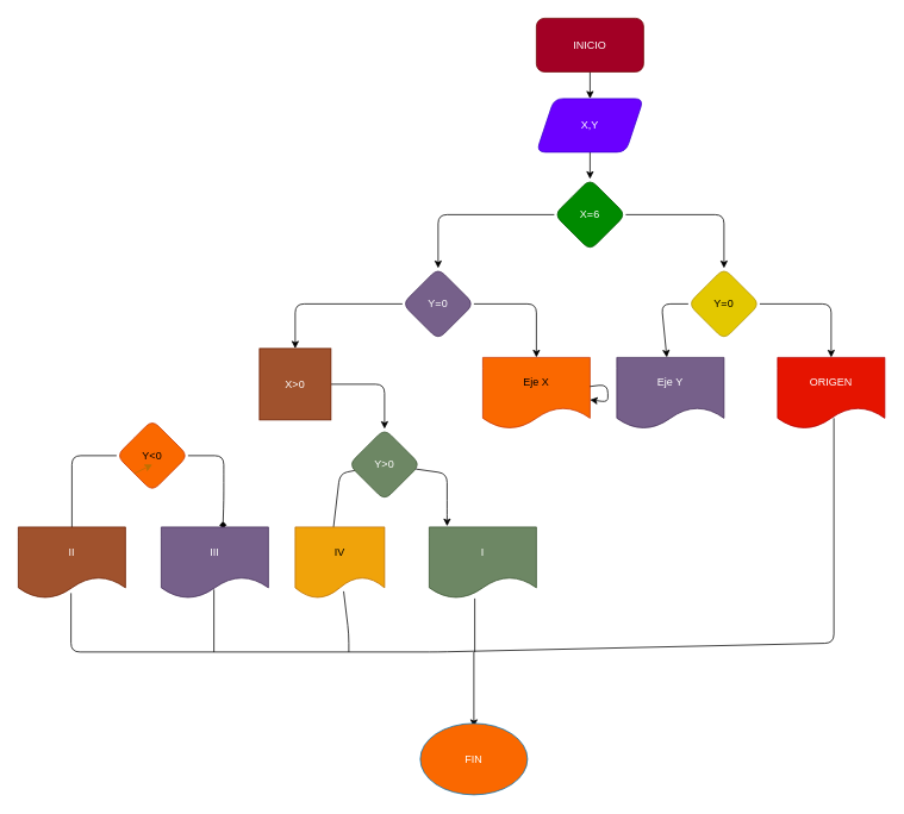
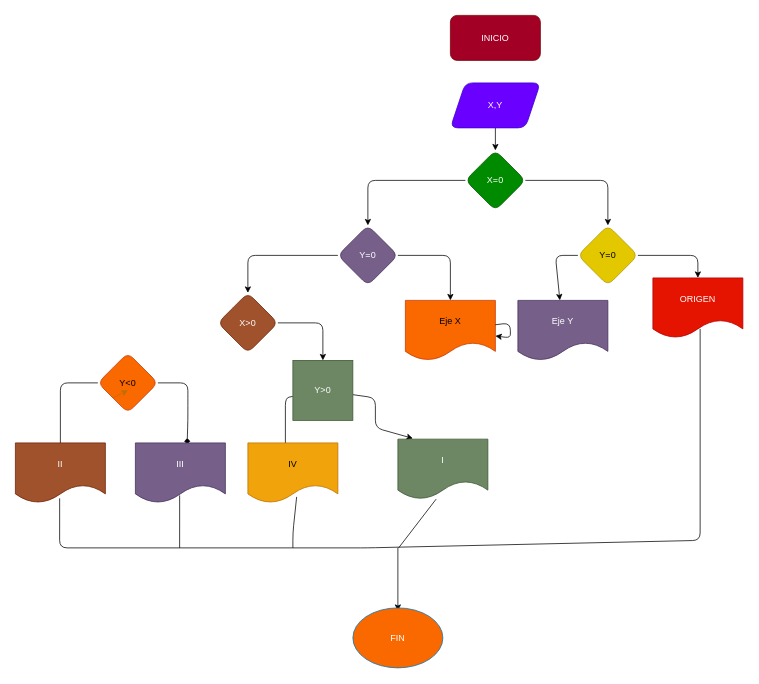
  <mxCell id="0" />
  <mxCell id="1" parent="0" />
- <mxCell id="2" value="" style="edgeStyle=none;html=1;" edge="1" parent="1" source="3" target="5"><mxGeometry relative="1" as="geometry" /></mxCell>
  <mxCell id="3" value="INICIO" style="rounded=1;whiteSpace=wrap;html=1;fillColor=#a20025;fontColor=#ffffff;strokeColor=#6F0000;" vertex="1" parent="1"><mxGeometry x="600" y="20" width="120" height="60" as="geometry" /></mxCell>
  <mxCell id="4" value="" style="edgeStyle=none;html=1;" edge="1" parent="1" source="5" target="8"><mxGeometry relative="1" as="geometry" /></mxCell>
  <mxCell id="5" value="X,Y" style="shape=parallelogram;perimeter=parallelogramPerimeter;whiteSpace=wrap;html=1;fixedSize=1;rounded=1;fillColor=#6a00ff;fontColor=#ffffff;strokeColor=#3700CC;" vertex="1" parent="1"><mxGeometry x="600" y="110" width="120" height="60" as="geometry" /></mxCell>
  <mxCell id="6" value="" style="edgeStyle=none;html=1;" edge="1" parent="1" source="8" target="11"><mxGeometry relative="1" as="geometry"><Array as="points"><mxPoint x="490" y="240" /></Array></mxGeometry></mxCell>
  <mxCell id="7" value="" style="edgeStyle=none;html=1;" edge="1" parent="1" source="8" target="19"><mxGeometry relative="1" as="geometry"><Array as="points"><mxPoint x="810" y="240" /></Array></mxGeometry></mxCell>
- <mxCell id="8" value="X=6" style="rhombus;whiteSpace=wrap;html=1;rounded=1;fillColor=#008a00;fontColor=#ffffff;strokeColor=#005700;" vertex="1" parent="1"><mxGeometry x="620" y="200" width="80" height="80" as="geometry" /></mxCell>
+ <mxCell id="8" value="X=0" style="rhombus;whiteSpace=wrap;html=1;rounded=1;fillColor=#008a00;fontColor=#ffffff;strokeColor=#005700;" vertex="1" parent="1"><mxGeometry x="620" y="200" width="80" height="80" as="geometry" /></mxCell>
  <mxCell id="9" value="" style="edgeStyle=none;html=1;" edge="1" parent="1" source="11" target="13"><mxGeometry relative="1" as="geometry"><Array as="points"><mxPoint x="330" y="340" /></Array></mxGeometry></mxCell>
  <mxCell id="10" value="" style="edgeStyle=none;html=1;" edge="1" parent="1" source="11" target="22"><mxGeometry relative="1" as="geometry"><Array as="points"><mxPoint x="600" y="340" /></Array></mxGeometry></mxCell>
  <mxCell id="11" value="Y=0" style="rhombus;whiteSpace=wrap;html=1;rounded=1;fillColor=#76608a;fontColor=#ffffff;strokeColor=#432D57;" vertex="1" parent="1"><mxGeometry x="450" y="300" width="80" height="80" as="geometry" /></mxCell>
  <mxCell id="12" value="" style="edgeStyle=none;html=1;" edge="1" parent="1" source="13" target="25"><mxGeometry relative="1" as="geometry"><Array as="points"><mxPoint x="430" y="430" /></Array></mxGeometry></mxCell>
- <mxCell id="13" value="X&amp;gt;0" style="whiteSpace=wrap;html=1;fillColor=#a0522d;fontColor=#ffffff;strokeColor=#6D1F00;rounded=0;" vertex="1" parent="1"><mxGeometry x="290" y="390" width="80" height="80" as="geometry" /></mxCell>
+ <mxCell id="13" value="X&amp;gt;0" style="rhombus;whiteSpace=wrap;html=1;rounded=1;fillColor=#a0522d;fontColor=#ffffff;strokeColor=#6D1F00;" vertex="1" parent="1"><mxGeometry x="290" y="390" width="80" height="80" as="geometry" /></mxCell>
  <mxCell id="14" value="" style="edgeStyle=none;html=1;entryX=0.575;entryY=0.025;entryDx=0;entryDy=0;entryPerimeter=0;endArrow=diamond;" edge="1" parent="1" source="16" target="26"><mxGeometry relative="1" as="geometry"><Array as="points"><mxPoint x="250" y="510" /><mxPoint x="250" y="530" /><mxPoint x="250" y="560" /></Array></mxGeometry></mxCell>
  <mxCell id="15" value="" style="edgeStyle=none;html=1;" edge="1" parent="1" source="16"><mxGeometry relative="1" as="geometry"><mxPoint x="80" y="600" as="targetPoint" /><Array as="points"><mxPoint x="80" y="510" /></Array></mxGeometry></mxCell>
  <mxCell id="16" value="Y&amp;lt;0" style="rhombus;whiteSpace=wrap;html=1;rounded=1;fillColor=#fa6800;fontColor=#000000;strokeColor=#C73500;" vertex="1" parent="1"><mxGeometry x="130" y="470" width="80" height="80" as="geometry" /></mxCell>
  <mxCell id="17" value="" style="edgeStyle=none;html=1;" edge="1" parent="1" source="19" target="20"><mxGeometry relative="1" as="geometry"><Array as="points"><mxPoint x="740" y="340" /></Array></mxGeometry></mxCell>
  <mxCell id="18" value="" style="edgeStyle=none;html=1;" edge="1" parent="1" source="19" target="21"><mxGeometry relative="1" as="geometry"><Array as="points"><mxPoint x="930" y="340" /></Array></mxGeometry></mxCell>
  <mxCell id="19" value="Y=0" style="rhombus;whiteSpace=wrap;html=1;rounded=1;fillColor=#e3c800;fontColor=#000000;strokeColor=#B09500;" vertex="1" parent="1"><mxGeometry x="770" y="300" width="80" height="80" as="geometry" /></mxCell>
  <mxCell id="20" value="Eje Y" style="shape=document;whiteSpace=wrap;html=1;boundedLbl=1;rounded=1;fillColor=#76608a;strokeColor=#432D57;fontColor=#ffffff;" vertex="1" parent="1"><mxGeometry x="690" y="400" width="120" height="80" as="geometry" /></mxCell>
- <mxCell id="21" value="ORIGEN" style="shape=document;whiteSpace=wrap;html=1;boundedLbl=1;rounded=1;fillColor=#e51400;strokeColor=#B20000;fontColor=#ffffff;" vertex="1" parent="1"><mxGeometry x="870" y="400" width="120" height="80" as="geometry" /></mxCell>
+ <mxCell id="21" value="ORIGEN" style="shape=document;whiteSpace=wrap;html=1;boundedLbl=1;rounded=1;fillColor=#e51400;strokeColor=#B20000;fontColor=#ffffff;" vertex="1" parent="1"><mxGeometry x="870" y="370" width="120" height="80" as="geometry" /></mxCell>
  <mxCell id="22" value="Eje X" style="shape=document;whiteSpace=wrap;html=1;boundedLbl=1;rounded=1;fillColor=#fa6800;strokeColor=#C73500;fontColor=#000000;" vertex="1" parent="1"><mxGeometry x="540" y="400" width="120" height="80" as="geometry" /></mxCell>
  <mxCell id="23" value="" style="edgeStyle=none;html=1;entryX=0.417;entryY=0.125;entryDx=0;entryDy=0;entryPerimeter=0;" edge="1" parent="1" source="25" target="28"><mxGeometry relative="1" as="geometry"><Array as="points"><mxPoint x="380" y="530" /></Array></mxGeometry></mxCell>
  <mxCell id="24" value="" style="edgeStyle=none;html=1;entryX=0.167;entryY=-0.012;entryDx=0;entryDy=0;entryPerimeter=0;" edge="1" parent="1" source="25" target="29"><mxGeometry relative="1" as="geometry"><Array as="points"><mxPoint x="500" y="530" /><mxPoint x="500" y="570" /></Array></mxGeometry></mxCell>
- <mxCell id="25" value="Y&amp;gt;0" style="rhombus;whiteSpace=wrap;html=1;rounded=1;fillColor=#6d8764;fontColor=#ffffff;strokeColor=#3A5431;" vertex="1" parent="1"><mxGeometry x="390" y="480" width="80" height="80" as="geometry" /></mxCell>
+ <mxCell id="25" value="Y&amp;gt;0" style="whiteSpace=wrap;html=1;fillColor=#6d8764;fontColor=#ffffff;strokeColor=#3A5431;rounded=0;" vertex="1" parent="1"><mxGeometry x="390" y="480" width="80" height="80" as="geometry" /></mxCell>
  <mxCell id="26" value="III" style="shape=document;whiteSpace=wrap;html=1;boundedLbl=1;rounded=1;fillColor=#76608a;strokeColor=#432D57;fontColor=#ffffff;" vertex="1" parent="1"><mxGeometry x="180" y="590" width="120" height="80" as="geometry" /></mxCell>
  <mxCell id="27" value="II" style="shape=document;whiteSpace=wrap;html=1;boundedLbl=1;rounded=1;fillColor=#a0522d;fontColor=#ffffff;strokeColor=#6D1F00;" vertex="1" parent="1"><mxGeometry x="20" y="590" width="120" height="80" as="geometry" /></mxCell>
- <mxCell id="28" value="IV" style="shape=document;whiteSpace=wrap;html=1;boundedLbl=1;rounded=1;fillColor=#f0a30a;strokeColor=#BD7000;fontColor=#000000;" vertex="1" parent="1"><mxGeometry x="330" y="590" width="100" height="80" as="geometry" /></mxCell>
- <mxCell id="29" value="I" style="shape=document;whiteSpace=wrap;html=1;boundedLbl=1;rounded=1;fillColor=#6d8764;strokeColor=#3A5431;fontColor=#ffffff;" vertex="1" parent="1"><mxGeometry x="480" y="590" width="120" height="80" as="geometry" /></mxCell>
+ <mxCell id="28" value="IV" style="shape=document;whiteSpace=wrap;html=1;boundedLbl=1;rounded=1;fillColor=#f0a30a;strokeColor=#BD7000;fontColor=#000000;" vertex="1" parent="1"><mxGeometry x="330" y="590" width="120" height="80" as="geometry" /></mxCell>
+ <mxCell id="29" value="I" style="shape=document;whiteSpace=wrap;html=1;boundedLbl=1;rounded=1;fillColor=#6d8764;strokeColor=#3A5431;fontColor=#ffffff;" vertex="1" parent="1"><mxGeometry x="530" y="585" width="120" height="80" as="geometry" /></mxCell>
  <mxCell id="30" value="" style="endArrow=none;html=1;exitX=0.492;exitY=0.925;exitDx=0;exitDy=0;exitPerimeter=0;entryX=0.525;entryY=0.85;entryDx=0;entryDy=0;entryPerimeter=0;" edge="1" parent="1" source="27" target="21"><mxGeometry width="50" height="50" relative="1" as="geometry"><mxPoint x="500" y="430" as="sourcePoint" /><mxPoint x="680" y="730" as="targetPoint" /><Array as="points"><mxPoint x="79" y="730" /><mxPoint x="490" y="730" /><mxPoint x="933" y="720" /></Array></mxGeometry></mxCell>
  <mxCell id="31" value="" style="endArrow=none;html=1;entryX=0.492;entryY=0.875;entryDx=0;entryDy=0;entryPerimeter=0;" edge="1" parent="1" target="26"><mxGeometry width="50" height="50" relative="1" as="geometry"><mxPoint x="239" y="730" as="sourcePoint" /><mxPoint x="550" y="380" as="targetPoint" /></mxGeometry></mxCell>
  <mxCell id="32" value="" style="endArrow=none;html=1;entryX=0.542;entryY=0.9;entryDx=0;entryDy=0;entryPerimeter=0;" edge="1" parent="1" target="28"><mxGeometry width="50" height="50" relative="1" as="geometry"><mxPoint x="390" y="730" as="sourcePoint" /><mxPoint x="550" y="380" as="targetPoint" /><Array as="points"><mxPoint x="390" y="710" /></Array></mxGeometry></mxCell>
  <mxCell id="33" style="edgeStyle=none;html=1;" edge="1" parent="1" source="22" target="22"><mxGeometry relative="1" as="geometry" /></mxCell>
  <mxCell id="34" value="" style="endArrow=none;html=1;entryX=0.425;entryY=1;entryDx=0;entryDy=0;entryPerimeter=0;" edge="1" parent="1" target="29"><mxGeometry width="50" height="50" relative="1" as="geometry"><mxPoint x="531" y="730" as="sourcePoint" /><mxPoint x="550" y="380" as="targetPoint" /></mxGeometry></mxCell>
  <mxCell id="35" value="" style="endArrow=classic;html=1;" edge="1" parent="1"><mxGeometry width="50" height="50" relative="1" as="geometry"><mxPoint x="530" y="730" as="sourcePoint" /><mxPoint x="530" y="814" as="targetPoint" /></mxGeometry></mxCell>
  <mxCell id="36" value="FIN" style="ellipse;whiteSpace=wrap;html=1;fillColor=#fa6800;fontColor=#ffffff;strokeColor=#006EAF;" vertex="1" parent="1"><mxGeometry x="470" y="810" width="120" height="80" as="geometry" /></mxCell>
  <mxCell id="37" style="edgeStyle=none;html=1;exitX=0;exitY=1;exitDx=0;exitDy=0;entryX=0.5;entryY=0.625;entryDx=0;entryDy=0;entryPerimeter=0;fillColor=#f0a30a;strokeColor=#BD7000;" edge="1" parent="1" source="16" target="16"><mxGeometry relative="1" as="geometry" /></mxCell>
